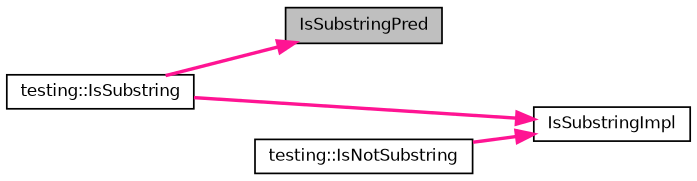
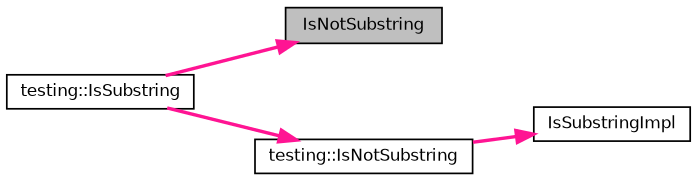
  digraph {
    rankdir=RL
    node [color=black fontname=Helvetica fontsize=10 shape=record]
    edge [color=deeppink dir=back fontname=Helvetica fontsize=10 labelfontname=Helvetica labelfontsize=10 style=bold]
-   n1 [fillcolor=grey75 fontcolor=black height=0.2 label=IsSubstringPred style=filled width=0.4]
+   n1 [fillcolor=grey75 fontcolor=black height=0.2 label=IsNotSubstring style=filled width=0.4]
    n2 [height=0.2 label="testing::IsSubstring" width=0.4]
    n3 [height=0.2 label=IsSubstringImpl width=0.4]
    n4 [height=0.2 label="testing::IsNotSubstring" width=0.4]
    n1 -> n2
-   n3 -> n2
+   n4 -> n2
    n3 -> n4
  }
